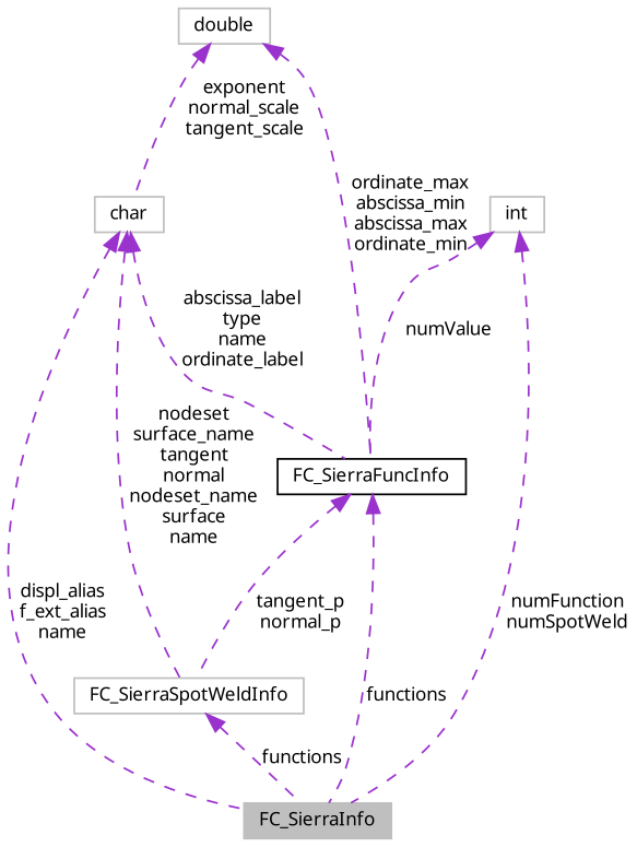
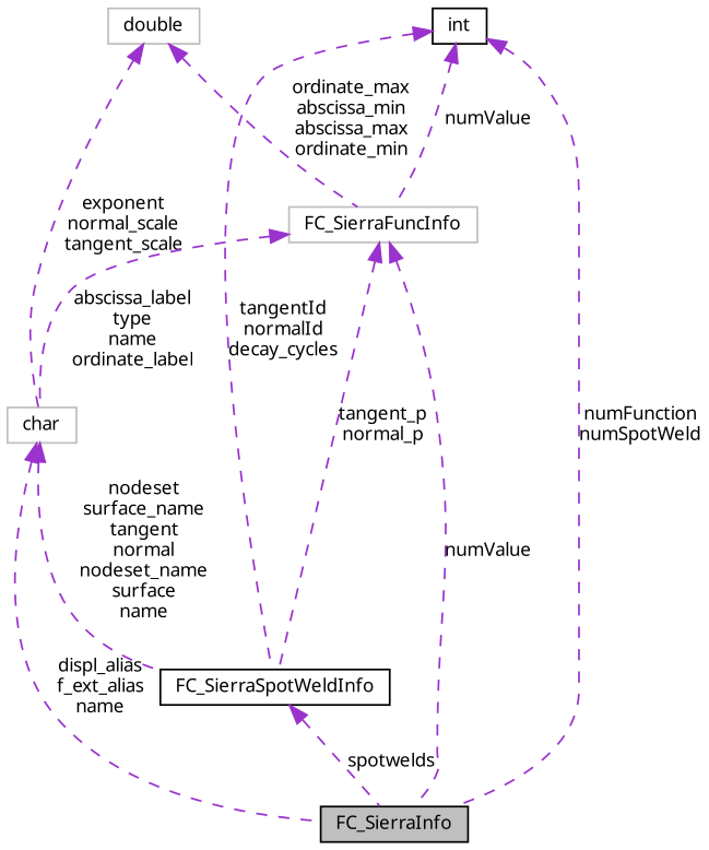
  digraph {
    node [color=black fillcolor=white fontname="FreeSans.ttf" fontsize=10 shape=record style=filled]
    edge [color=darkorchid3 dir=back fontname="FreeSans.ttf" fontsize=10 labelfontname="FreeSans.ttf" labelfontsize=10 style=dashed]
-   n1 [color=grey75 fillcolor=grey75 fontcolor=black height=0.2 label=FC_SierraInfo width=0.4]
-   n2 [color=grey75 height=0.2 label=FC_SierraSpotWeldInfo width=0.4]
+   n1 [fillcolor=grey75 fontcolor=black height=0.2 label=FC_SierraInfo width=0.4]
+   n2 [height=0.2 label=FC_SierraSpotWeldInfo width=0.4]
    n3 [color=grey75 height=0.2 label=double width=0.4]
-   n4 [height=0.2 label=FC_SierraFuncInfo width=0.4]
+   n4 [color=grey75 height=0.2 label=FC_SierraFuncInfo width=0.4]
    n5 [color=grey75 height=0.2 label=char width=0.4]
-   n6 [color=grey75 height=0.2 label=int width=0.4]
-   n2 -> n1 [label=functions]
+   n6 [height=0.2 label=int width=0.4]
+   n2 -> n1 [label=spotwelds]
    n3 -> n4 [label="ordinate_max\nabscissa_min\nabscissa_max\nordinate_min"]
    n3 -> n5 [label="exponent\nnormal_scale\ntangent_scale"]
-   n4 -> n1 [label=functions]
+   n4 -> n1 [label=numValue]
    n4 -> n2 [label="tangent_p\nnormal_p"]
    n5 -> n1 [label="displ_alias\nf_ext_alias\nname"]
    n5 -> n2 [label="nodeset\nsurface_name\ntangent\nnormal\nnodeset_name\nsurface\nname"]
-   n5 -> n4 [label="abscissa_label\ntype\nname\nordinate_label"]
+   n4 -> n5 [label="abscissa_label\ntype\nname\nordinate_label"]
    n6 -> n1 [label="numFunction\nnumSpotWeld"]
+   n6 -> n2 [label="tangentId\nnormalId\ndecay_cycles"]
    n6 -> n4 [label=numValue]
  }
